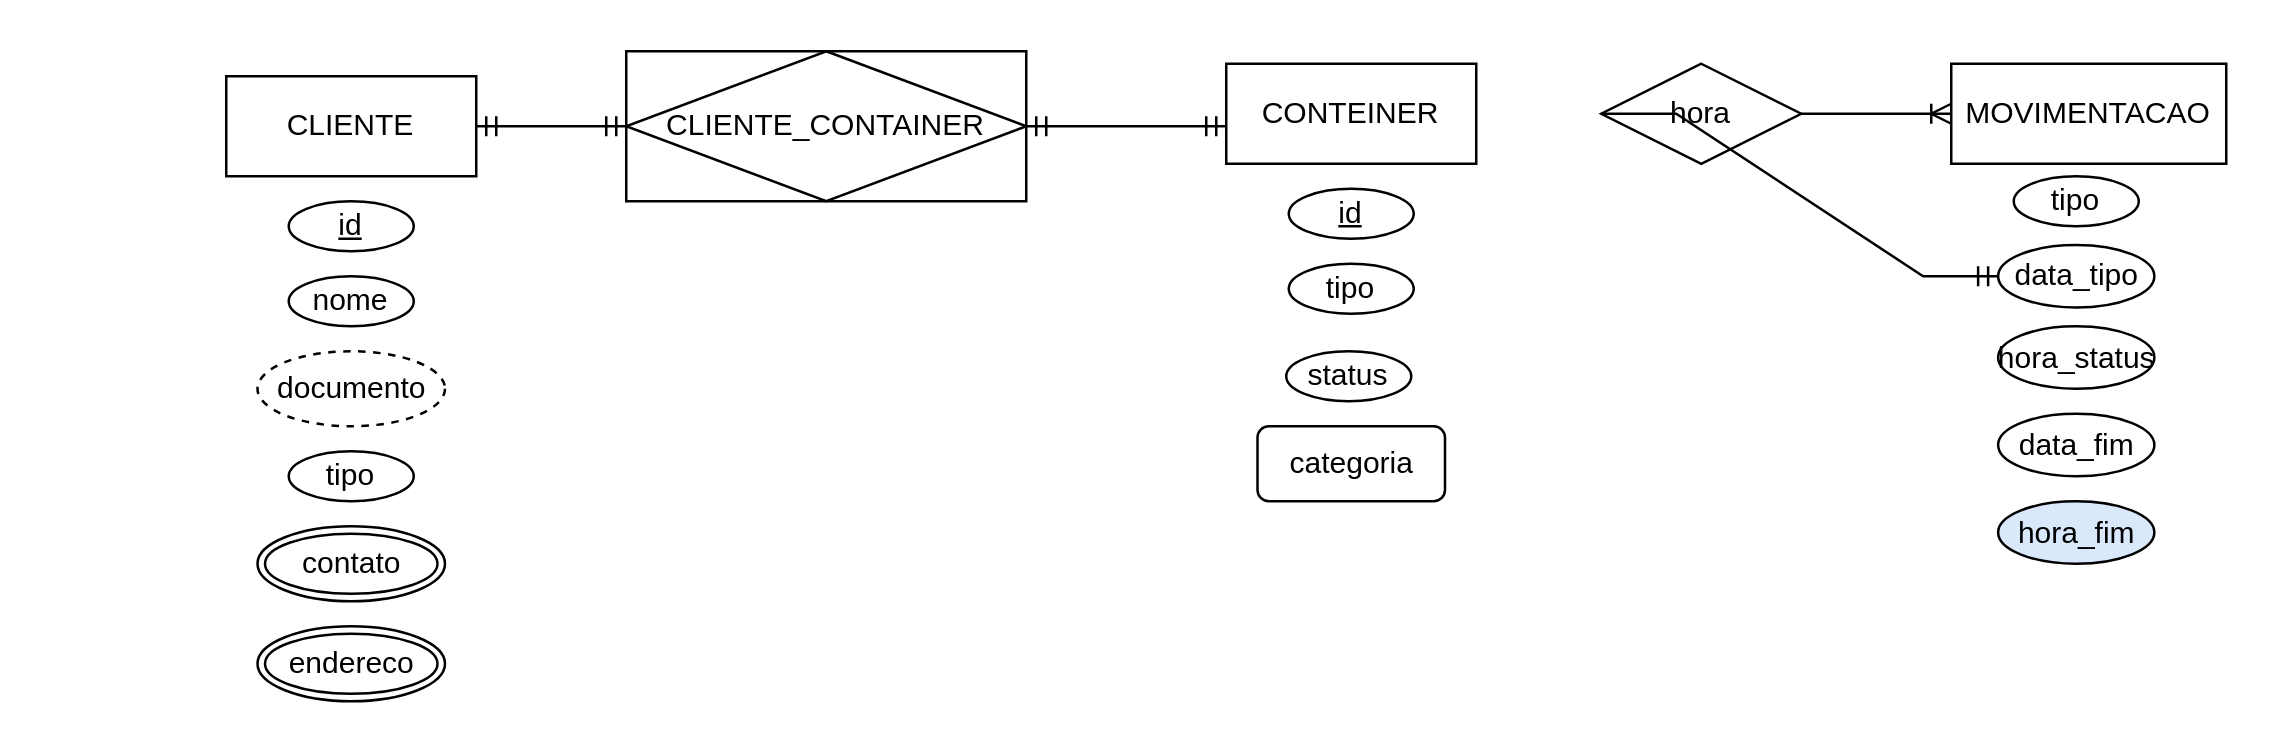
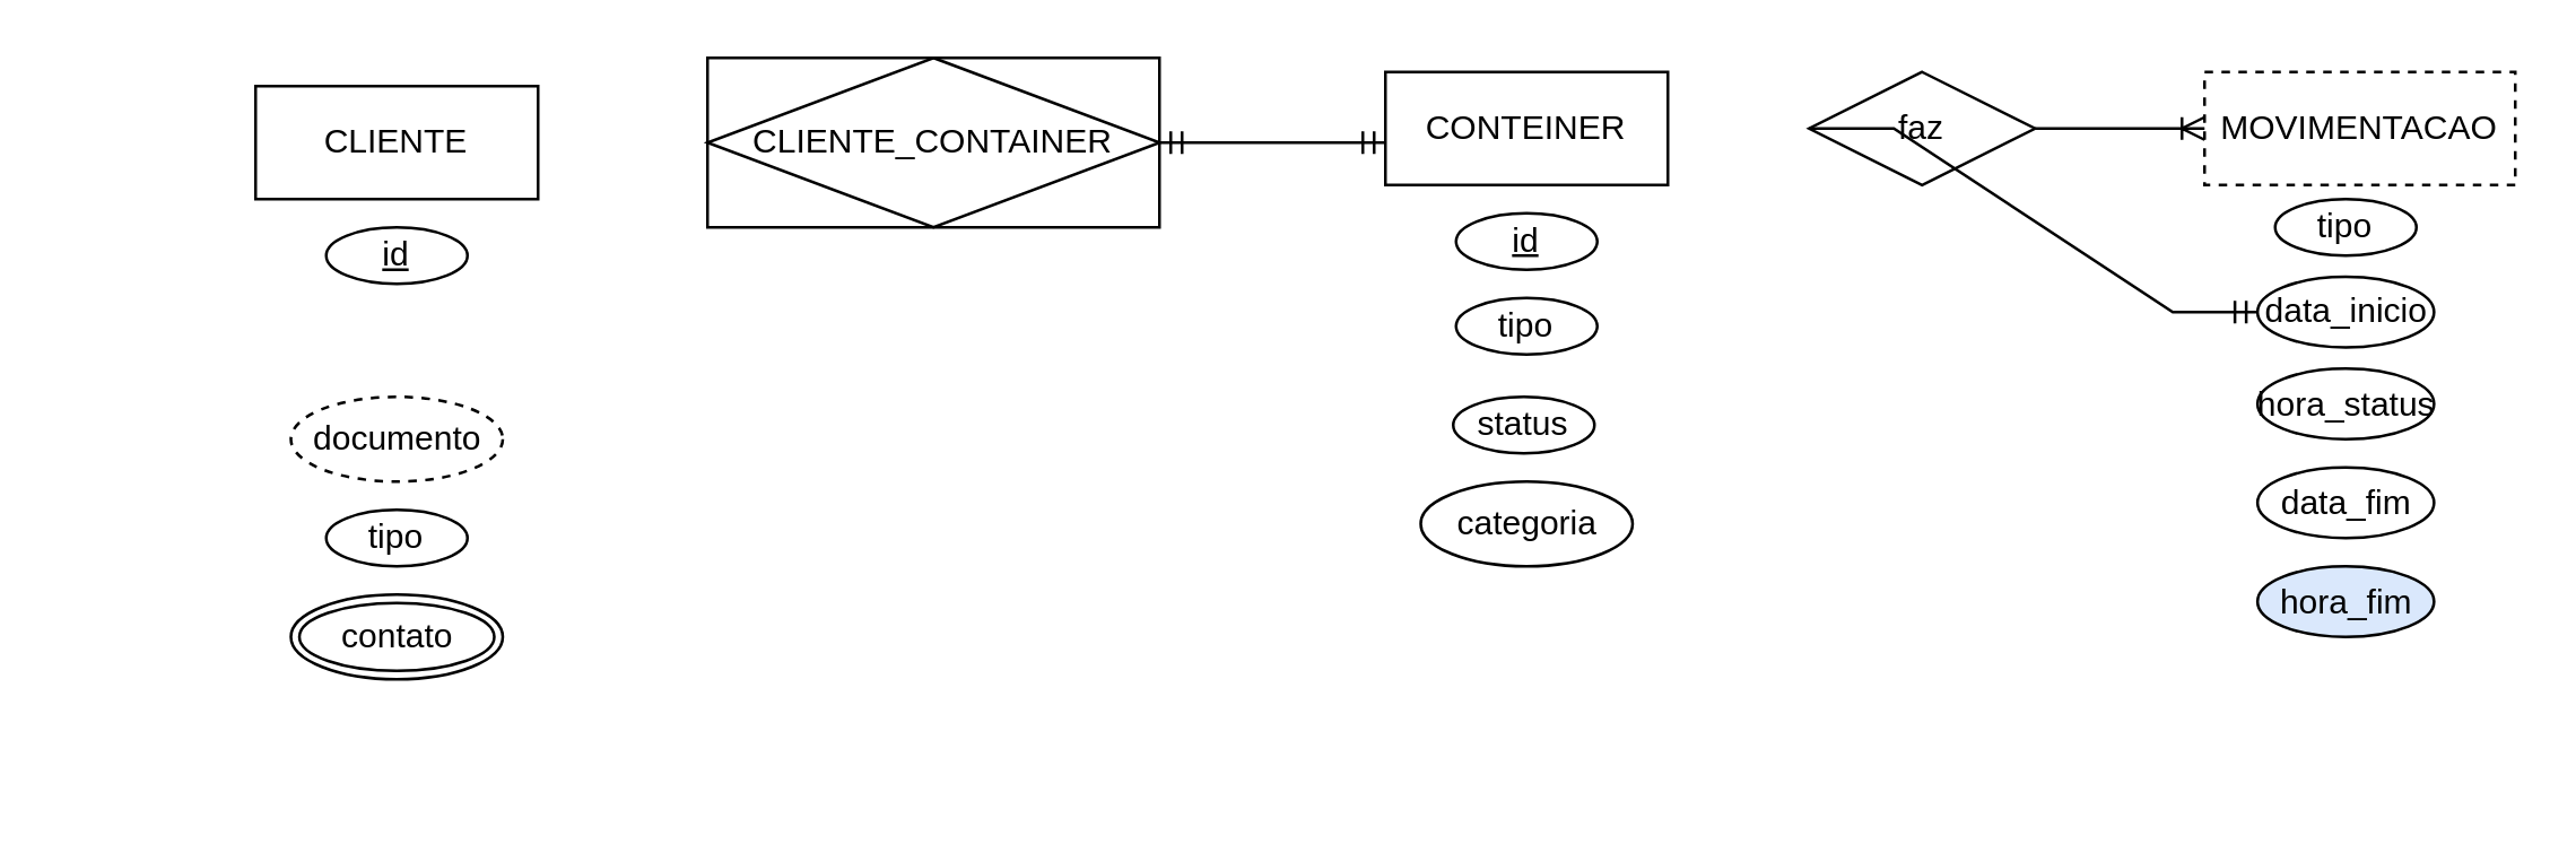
  <mxCell id="0" />
  <mxCell id="1" parent="0" />
  <mxCell id="2" value="CLIENTE" style="whiteSpace=wrap;html=1;align=center;" vertex="1" parent="1"><mxGeometry x="90" y="30" width="100" height="40" as="geometry" /></mxCell>
  <mxCell id="3" value="id" style="ellipse;whiteSpace=wrap;html=1;align=center;fontStyle=4;" vertex="1" parent="1"><mxGeometry x="115" y="80" width="50" height="20" as="geometry" /></mxCell>
- <mxCell id="4" value="nome" style="ellipse;whiteSpace=wrap;html=1;align=center;" vertex="1" parent="1"><mxGeometry x="115" y="110" width="50" height="20" as="geometry" /></mxCell>
  <mxCell id="5" value="documento" style="ellipse;whiteSpace=wrap;html=1;align=center;dashed=1;" vertex="1" parent="1"><mxGeometry x="102.5" y="140" width="75" height="30" as="geometry" /></mxCell>
  <mxCell id="6" value="tipo" style="ellipse;whiteSpace=wrap;html=1;align=center;" vertex="1" parent="1"><mxGeometry x="115" y="180" width="50" height="20" as="geometry" /></mxCell>
  <mxCell id="7" value="contato" style="ellipse;shape=doubleEllipse;margin=3;whiteSpace=wrap;html=1;align=center;" vertex="1" parent="1"><mxGeometry x="102.5" y="210" width="75" height="30" as="geometry" /></mxCell>
- <mxCell id="8" value="endereco" style="ellipse;shape=doubleEllipse;margin=3;whiteSpace=wrap;html=1;align=center;" vertex="1" parent="1"><mxGeometry x="102.5" y="250" width="75" height="30" as="geometry" /></mxCell>
  <mxCell id="9" value="CONTEINER" style="whiteSpace=wrap;html=1;align=center;" vertex="1" parent="1"><mxGeometry x="490" y="25" width="100" height="40" as="geometry" /></mxCell>
  <mxCell id="10" value="id" style="ellipse;whiteSpace=wrap;html=1;align=center;fontStyle=4;" vertex="1" parent="1"><mxGeometry x="515" y="75" width="50" height="20" as="geometry" /></mxCell>
  <mxCell id="11" value="tipo" style="ellipse;whiteSpace=wrap;html=1;align=center;" vertex="1" parent="1"><mxGeometry x="515" y="105" width="50" height="20" as="geometry" /></mxCell>
  <mxCell id="12" value="status" style="ellipse;whiteSpace=wrap;html=1;align=center;" vertex="1" parent="1"><mxGeometry x="514" y="140" width="50" height="20" as="geometry" /></mxCell>
- <mxCell id="13" value="categoria" style="whiteSpace=wrap;html=1;align=center;rounded=1;" vertex="1" parent="1"><mxGeometry x="502.5" y="170" width="75" height="30" as="geometry" /></mxCell>
- <mxCell id="14" value="MOVIMENTACAO" style="whiteSpace=wrap;html=1;align=center;" vertex="1" parent="1"><mxGeometry x="780" y="25" width="110" height="40" as="geometry" /></mxCell>
+ <mxCell id="13" value="categoria" style="ellipse;whiteSpace=wrap;html=1;align=center;" vertex="1" parent="1"><mxGeometry x="502.5" y="170" width="75" height="30" as="geometry" /></mxCell>
+ <mxCell id="14" value="MOVIMENTACAO" style="whiteSpace=wrap;html=1;align=center;dashed=1;" vertex="1" parent="1"><mxGeometry x="780" y="25" width="110" height="40" as="geometry" /></mxCell>
  <mxCell id="15" value="tipo" style="ellipse;whiteSpace=wrap;html=1;align=center;" vertex="1" parent="1"><mxGeometry x="805" y="70" width="50" height="20" as="geometry" /></mxCell>
- <mxCell id="16" value="data_tipo" style="ellipse;whiteSpace=wrap;html=1;align=center;" vertex="1" parent="1"><mxGeometry x="798.75" y="97.5" width="62.5" height="25" as="geometry" /></mxCell>
+ <mxCell id="16" value="data_inicio" style="ellipse;whiteSpace=wrap;html=1;align=center;" vertex="1" parent="1"><mxGeometry x="798.75" y="97.5" width="62.5" height="25" as="geometry" /></mxCell>
  <mxCell id="17" value="hora_status" style="ellipse;whiteSpace=wrap;html=1;align=center;" vertex="1" parent="1"><mxGeometry x="798.75" y="130" width="62.5" height="25" as="geometry" /></mxCell>
  <mxCell id="18" value="hora_fim" style="ellipse;whiteSpace=wrap;html=1;align=center;fillColor=#dae8fc;" vertex="1" parent="1"><mxGeometry x="798.75" y="200" width="62.5" height="25" as="geometry" /></mxCell>
  <mxCell id="19" value="data_fim" style="ellipse;whiteSpace=wrap;html=1;align=center;" vertex="1" parent="1"><mxGeometry x="798.75" y="165" width="62.5" height="25" as="geometry" /></mxCell>
  <mxCell id="20" value="CLIENTE_CONTAINER" style="shape=associativeEntity;whiteSpace=wrap;html=1;align=center;" vertex="1" parent="1"><mxGeometry x="250" y="20" width="160" height="60" as="geometry" /></mxCell>
- <mxCell id="21" value="" style="edgeStyle=entityRelationEdgeStyle;fontSize=12;html=1;endArrow=ERmandOne;startArrow=ERmandOne;rounded=0;exitX=1;exitY=0.5;exitDx=0;exitDy=0;entryX=0;entryY=0.5;entryDx=0;entryDy=0;" edge="1" parent="1" source="2" target="20"><mxGeometry width="100" height="100" relative="1" as="geometry"><mxPoint x="220" y="205" as="sourcePoint" /><mxPoint x="320" y="105" as="targetPoint" /><Array as="points"><mxPoint x="20" y="25" /></Array></mxGeometry></mxCell>
  <mxCell id="22" value="" style="edgeStyle=entityRelationEdgeStyle;fontSize=12;html=1;endArrow=ERmandOne;startArrow=ERmandOne;rounded=0;exitX=1;exitY=0.5;exitDx=0;exitDy=0;" edge="1" parent="1" source="20"><mxGeometry width="100" height="100" relative="1" as="geometry"><mxPoint x="402.5" y="185" as="sourcePoint" /><mxPoint x="490" y="50" as="targetPoint" /></mxGeometry></mxCell>
- <mxCell id="23" value="hora" style="shape=rhombus;perimeter=rhombusPerimeter;whiteSpace=wrap;html=1;align=center;" vertex="1" parent="1"><mxGeometry x="640" y="25" width="80" height="40" as="geometry" /></mxCell>
+ <mxCell id="23" value="faz" style="shape=rhombus;perimeter=rhombusPerimeter;whiteSpace=wrap;html=1;align=center;" vertex="1" parent="1"><mxGeometry x="640" y="25" width="80" height="40" as="geometry" /></mxCell>
  <mxCell id="24" value="" style="edgeStyle=entityRelationEdgeStyle;fontSize=12;html=1;endArrow=ERmandOne;rounded=0;exitX=0;exitY=0.5;exitDx=0;exitDy=0;" edge="1" parent="1" source="23" target="16"><mxGeometry width="100" height="100" relative="1" as="geometry"><mxPoint x="600" y="190" as="sourcePoint" /><mxPoint x="700" y="90" as="targetPoint" /></mxGeometry></mxCell>
  <mxCell id="25" value="" style="edgeStyle=entityRelationEdgeStyle;fontSize=12;html=1;endArrow=ERoneToMany;rounded=0;entryX=0;entryY=0.5;entryDx=0;entryDy=0;" edge="1" parent="1" target="14"><mxGeometry width="100" height="100" relative="1" as="geometry"><mxPoint x="720" y="45" as="sourcePoint" /><mxPoint x="740" y="65" as="targetPoint" /></mxGeometry></mxCell>
